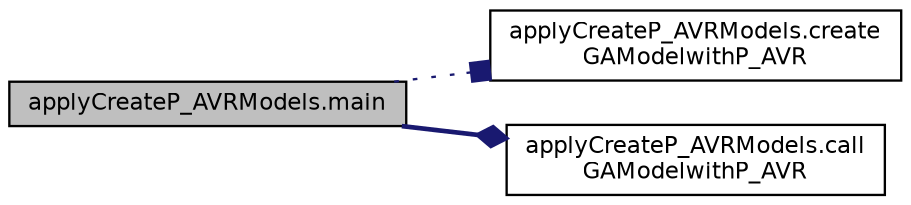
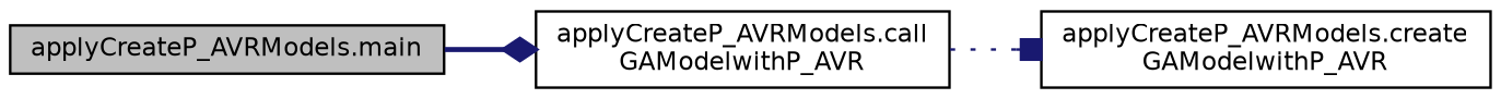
  digraph {
    rankdir=LR
    node [color=black fillcolor=white fontname=Helvetica fontsize=10 shape=record style=filled]
    edge [color=midnightblue fontname=Helvetica fontsize=10 labelfontname=Helvetica labelfontsize=10]
    n1 [fillcolor=grey75 fontcolor=black height=0.2 label="applyCreateP_AVRModels.main" width=0.4]
    n2 [height=0.2 label="applyCreateP_AVRModels.create\lGAModelwithP_AVR" width=0.4]
    n3 [height=0.2 label="applyCreateP_AVRModels.call\lGAModelwithP_AVR" width=0.4]
-   n1 -> n2 [arrowhead=box style=dotted]
+   n3 -> n2 [arrowhead=box style=dotted]
    n1 -> n3 [arrowhead=diamond style=bold]
  }
